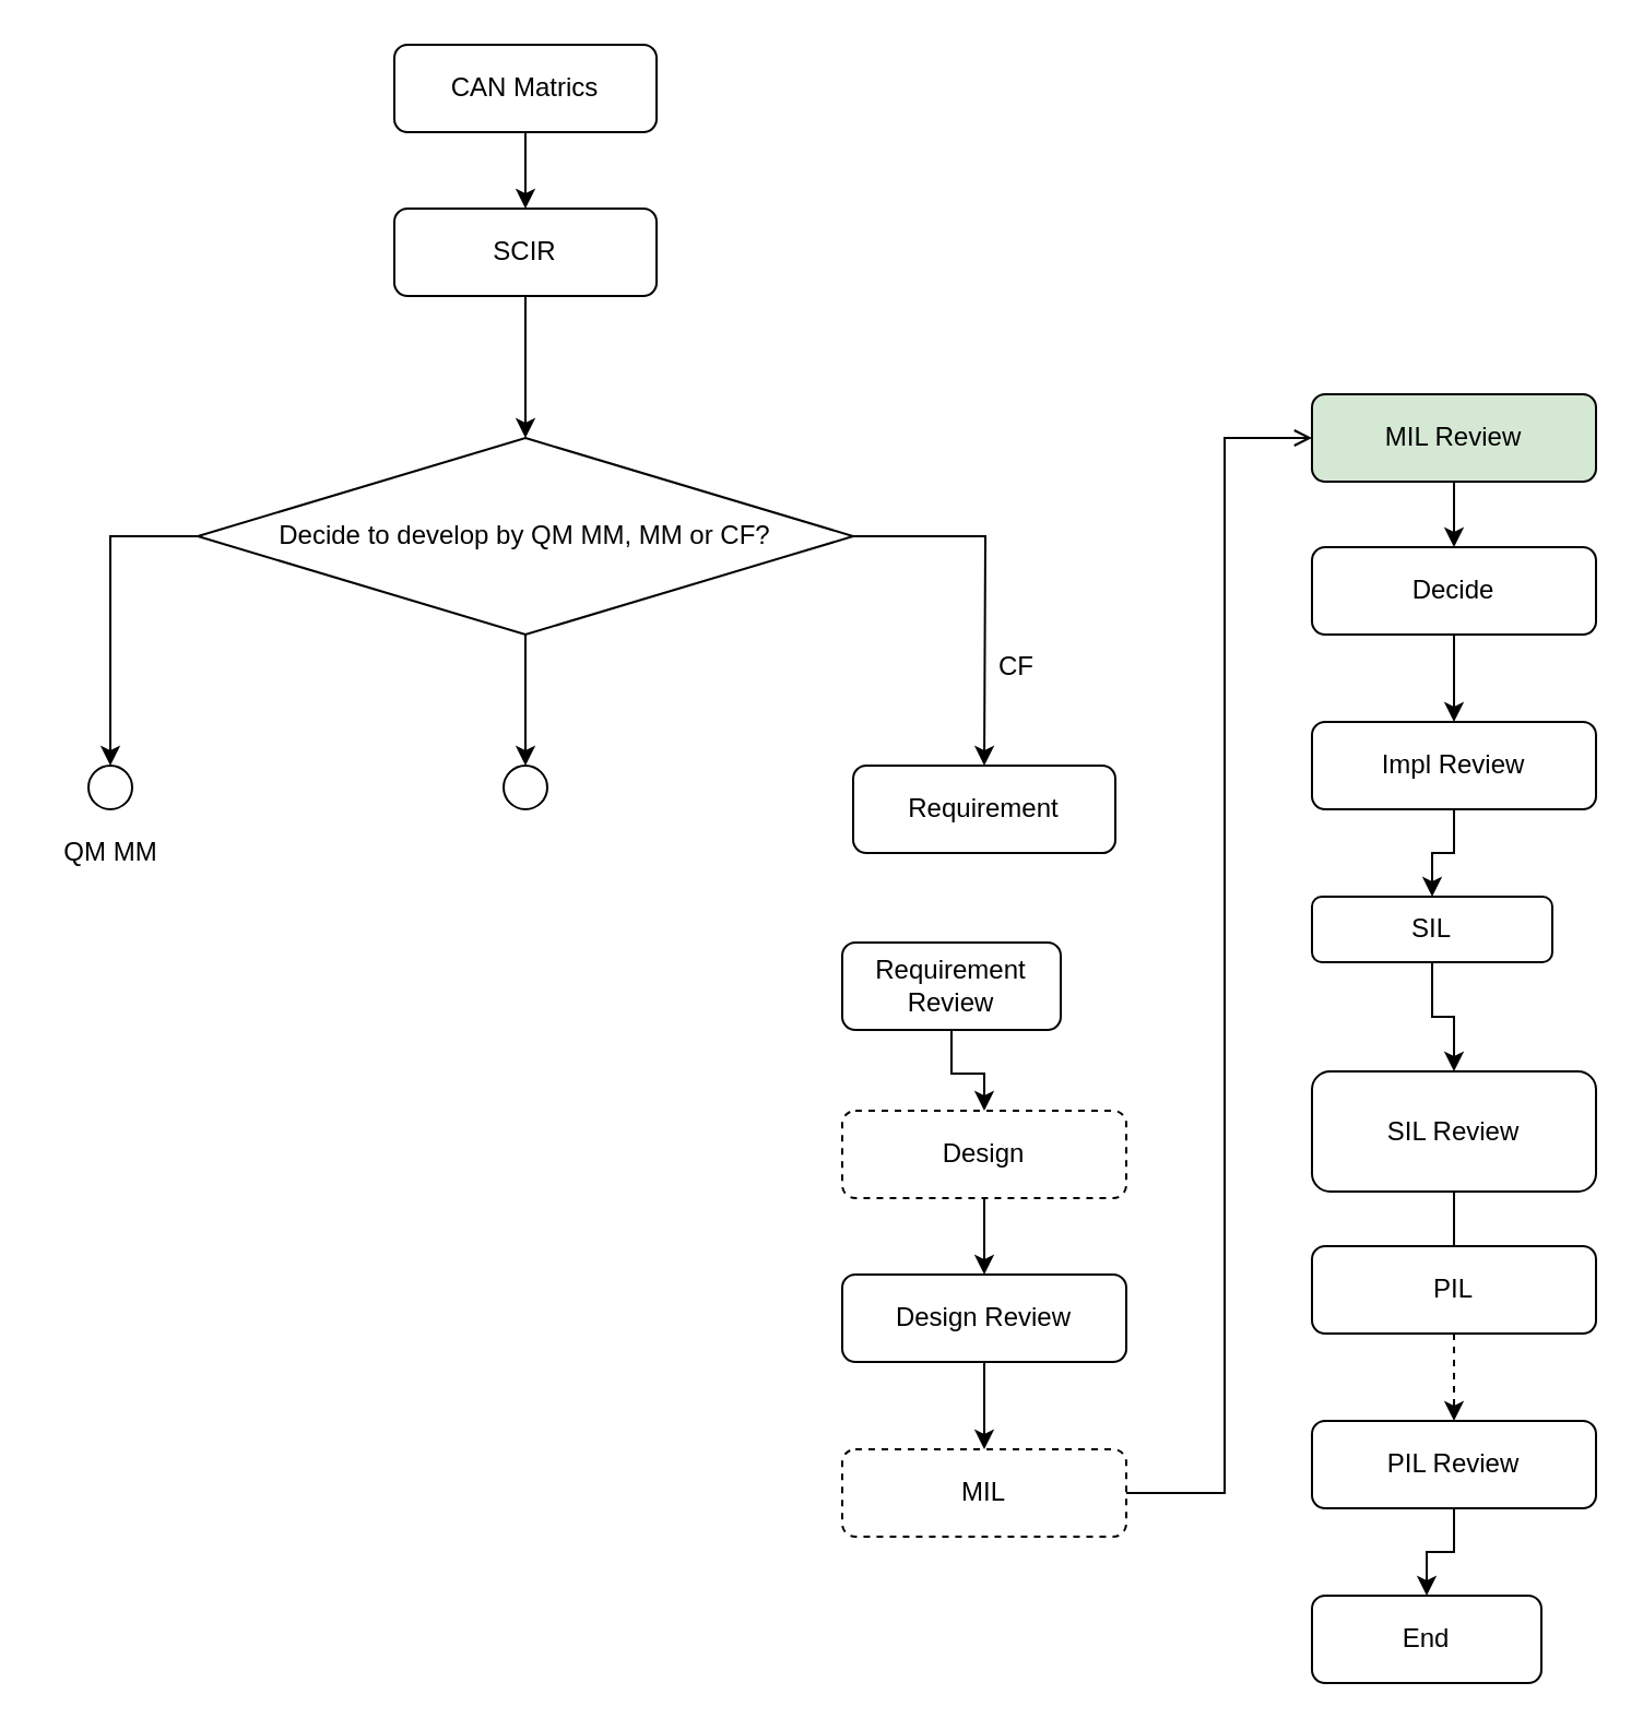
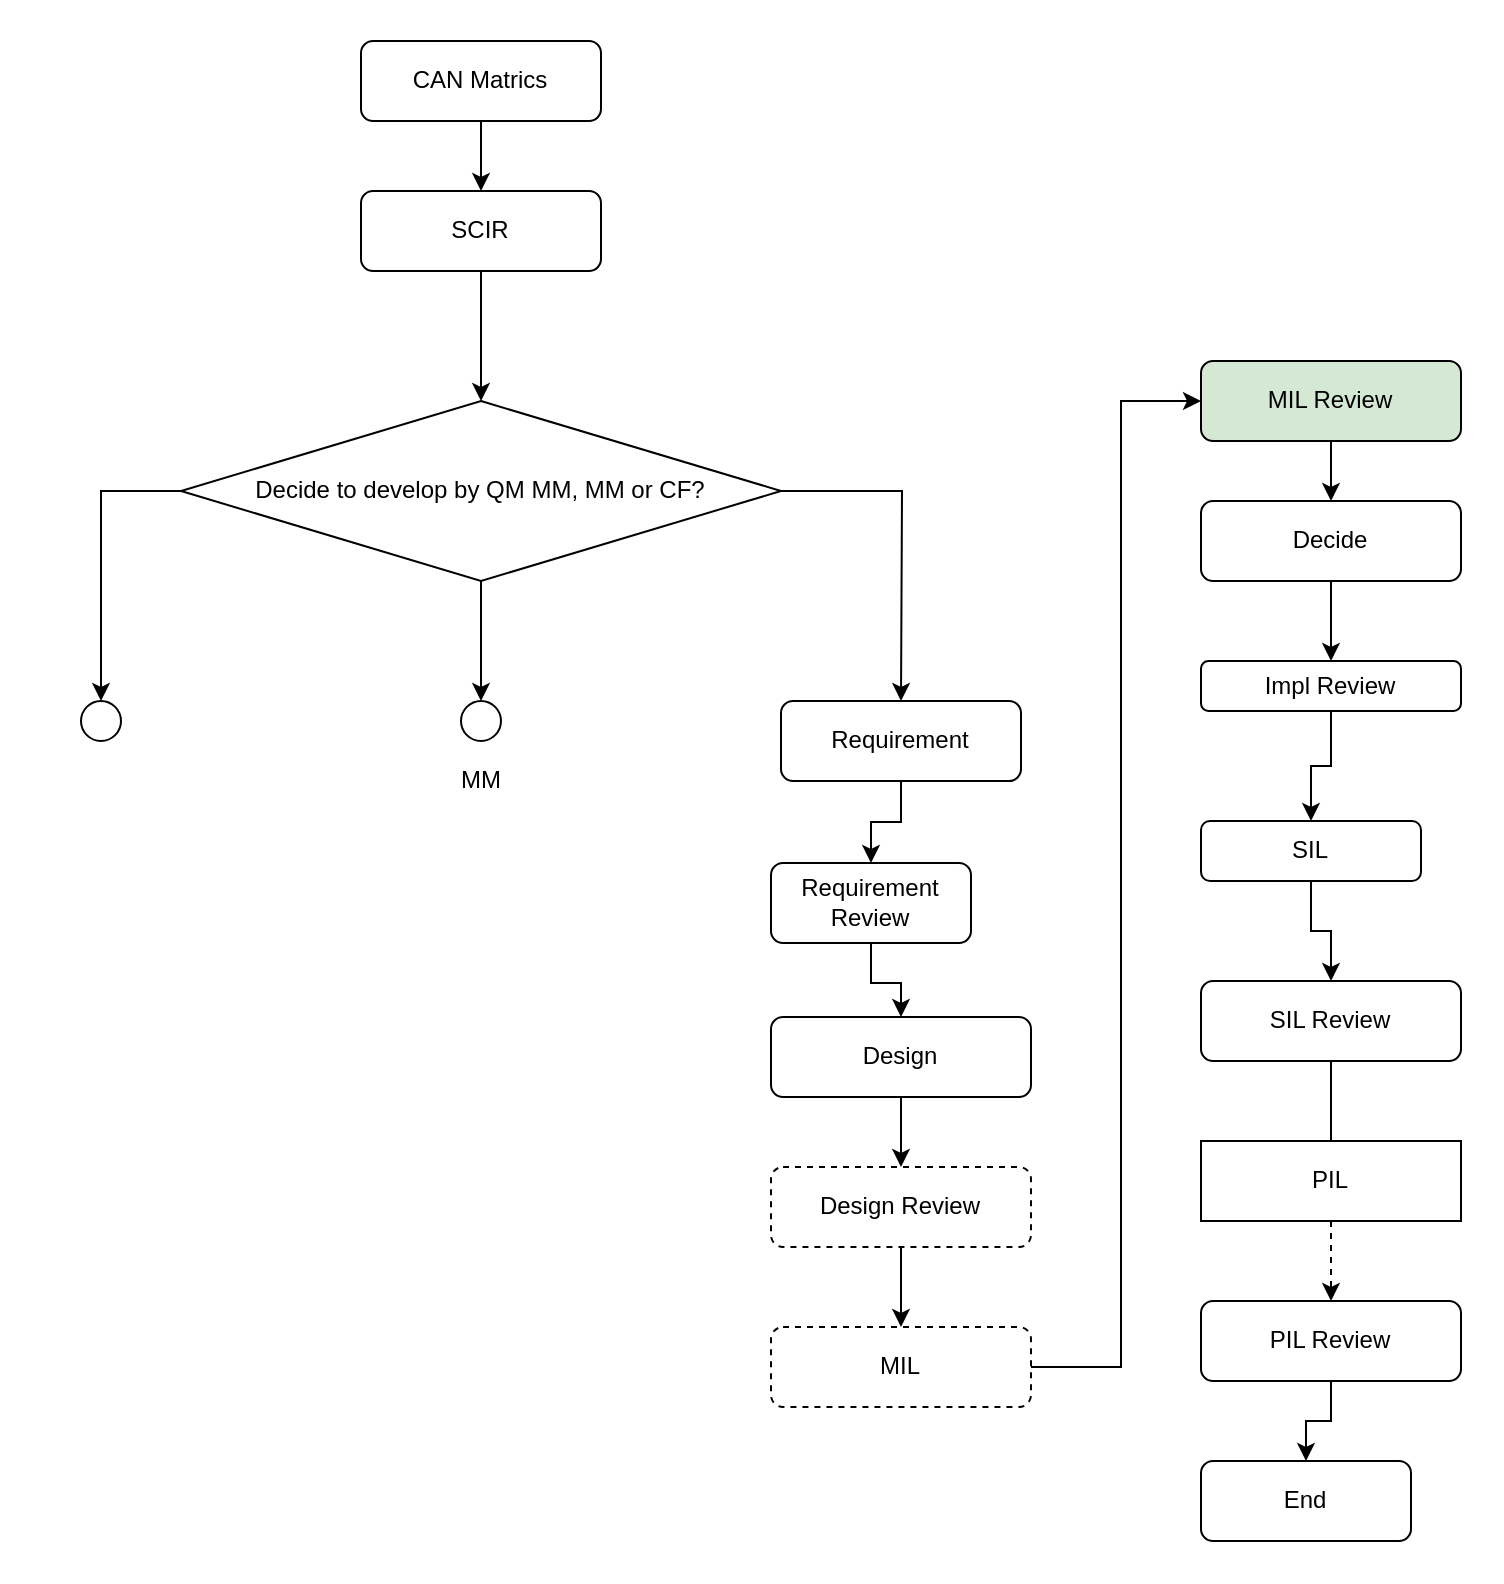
  <mxCell id="0" />
  <mxCell id="1" parent="0" />
  <mxCell id="2" value="" style="edgeStyle=orthogonalEdgeStyle;rounded=0;orthogonalLoop=1;jettySize=auto;html=1;" edge="1" parent="1" source="3" target="5"><mxGeometry relative="1" as="geometry" /></mxCell>
  <mxCell id="3" value="CAN Matrics" style="rounded=1;whiteSpace=wrap;html=1;fontSize=12;glass=0;strokeWidth=1;shadow=0;" parent="1" vertex="1"><mxGeometry x="180" y="20" width="120" height="40" as="geometry" /></mxCell>
  <mxCell id="4" value="" style="edgeStyle=orthogonalEdgeStyle;rounded=0;orthogonalLoop=1;jettySize=auto;html=1;" edge="1" parent="1" source="5" target="9"><mxGeometry relative="1" as="geometry" /></mxCell>
  <mxCell id="5" value="SCIR" style="rounded=1;whiteSpace=wrap;html=1;" vertex="1" parent="1"><mxGeometry x="180" y="95" width="120" height="40" as="geometry" /></mxCell>
  <mxCell id="6" value="" style="edgeStyle=orthogonalEdgeStyle;rounded=0;orthogonalLoop=1;jettySize=auto;html=1;" edge="1" parent="1" source="9" target="10"><mxGeometry relative="1" as="geometry" /></mxCell>
  <mxCell id="7" style="edgeStyle=orthogonalEdgeStyle;rounded=0;orthogonalLoop=1;jettySize=auto;html=1;entryX=0.5;entryY=0;entryDx=0;entryDy=0;" edge="1" parent="1" source="9" target="11"><mxGeometry relative="1" as="geometry"><Array as="points"><mxPoint x="50" y="245" /></Array></mxGeometry></mxCell>
  <mxCell id="8" style="edgeStyle=orthogonalEdgeStyle;rounded=0;orthogonalLoop=1;jettySize=auto;html=1;exitX=1;exitY=0.5;exitDx=0;exitDy=0;" edge="1" parent="1" source="9"><mxGeometry relative="1" as="geometry"><mxPoint x="450" y="350" as="targetPoint" /></mxGeometry></mxCell>
  <mxCell id="9" value="Decide to develop by QM MM, MM or CF?" style="rhombus;whiteSpace=wrap;html=1;" vertex="1" parent="1"><mxGeometry x="90" y="200" width="300" height="90" as="geometry" /></mxCell>
  <mxCell id="10" value="" style="ellipse;whiteSpace=wrap;html=1;aspect=fixed;" vertex="1" parent="1"><mxGeometry x="230" y="350" width="20" height="20" as="geometry" /></mxCell>
  <mxCell id="11" value="" style="ellipse;whiteSpace=wrap;html=1;aspect=fixed;" vertex="1" parent="1"><mxGeometry x="40" y="350" width="20" height="20" as="geometry" /></mxCell>
- <mxCell id="12" value="QM MM" style="text;html=1;align=center;verticalAlign=middle;resizable=0;points=[];autosize=1;strokeColor=none;fillColor=none;" vertex="1" parent="1"><mxGeometry y="380" width="60" height="20" as="geometry" x="20" /></mxCell>
- <mxCell id="14" value="CF" style="text;html=1;strokeColor=none;fillColor=none;align=center;verticalAlign=middle;whiteSpace=wrap;rounded=0;" vertex="1" parent="1"><mxGeometry x="420" y="290" width="90" height="30" as="geometry" /></mxCell>
+ <mxCell id="13" value="MM" style="text;html=1;align=center;verticalAlign=middle;resizable=0;points=[];autosize=1;strokeColor=none;fillColor=none;" vertex="1" parent="1"><mxGeometry x="220" y="380" width="40" height="20" as="geometry" /></mxCell>
+ <mxCell id="15" value="" style="edgeStyle=orthogonalEdgeStyle;rounded=0;orthogonalLoop=1;jettySize=auto;html=1;" edge="1" parent="1" source="16" target="18"><mxGeometry relative="1" as="geometry" /></mxCell>
  <mxCell id="16" value="Requirement" style="rounded=1;whiteSpace=wrap;html=1;" vertex="1" parent="1"><mxGeometry x="390" y="350" width="120" height="40" as="geometry" /></mxCell>
  <mxCell id="17" value="" style="edgeStyle=orthogonalEdgeStyle;rounded=0;orthogonalLoop=1;jettySize=auto;html=1;" edge="1" parent="1" source="18" target="20"><mxGeometry relative="1" as="geometry" /></mxCell>
  <mxCell id="18" value="Requirement Review" style="rounded=1;whiteSpace=wrap;html=1;" vertex="1" parent="1"><mxGeometry x="385" y="431" width="100" height="40" as="geometry" /></mxCell>
  <mxCell id="19" value="" style="edgeStyle=orthogonalEdgeStyle;rounded=0;orthogonalLoop=1;jettySize=auto;html=1;" edge="1" parent="1" source="20" target="22"><mxGeometry relative="1" as="geometry" /></mxCell>
- <mxCell id="20" value="Design" style="rounded=1;whiteSpace=wrap;html=1;dashed=1;" vertex="1" parent="1"><mxGeometry x="385" y="508" width="130" height="40" as="geometry" /></mxCell>
+ <mxCell id="20" value="Design" style="rounded=1;whiteSpace=wrap;html=1;" vertex="1" parent="1"><mxGeometry x="385" y="508" width="130" height="40" as="geometry" /></mxCell>
  <mxCell id="21" value="" style="edgeStyle=orthogonalEdgeStyle;rounded=0;orthogonalLoop=1;jettySize=auto;html=1;" edge="1" parent="1" source="22" target="24"><mxGeometry relative="1" as="geometry" /></mxCell>
- <mxCell id="22" value="Design Review" style="rounded=1;whiteSpace=wrap;html=1;" vertex="1" parent="1"><mxGeometry x="385" y="583" width="130" height="40" as="geometry" /></mxCell>
- <mxCell id="23" value="" style="edgeStyle=orthogonalEdgeStyle;rounded=0;orthogonalLoop=1;jettySize=auto;html=1;endArrow=open;" edge="1" parent="1" source="24" target="26"><mxGeometry relative="1" as="geometry"><Array as="points"><mxPoint x="560" y="683" /><mxPoint x="560" y="200" /></Array></mxGeometry></mxCell>
+ <mxCell id="22" value="Design Review" style="rounded=1;whiteSpace=wrap;html=1;dashed=1;" vertex="1" parent="1"><mxGeometry x="385" y="583" width="130" height="40" as="geometry" /></mxCell>
+ <mxCell id="23" value="" style="edgeStyle=orthogonalEdgeStyle;rounded=0;orthogonalLoop=1;jettySize=auto;html=1;" edge="1" parent="1" source="24" target="26"><mxGeometry relative="1" as="geometry"><Array as="points"><mxPoint x="560" y="683" /><mxPoint x="560" y="200" /></Array></mxGeometry></mxCell>
  <mxCell id="24" value="MIL" style="rounded=1;whiteSpace=wrap;html=1;dashed=1;" vertex="1" parent="1"><mxGeometry x="385" y="663" width="130" height="40" as="geometry" /></mxCell>
  <mxCell id="25" value="" style="edgeStyle=orthogonalEdgeStyle;rounded=0;orthogonalLoop=1;jettySize=auto;html=1;" edge="1" parent="1" source="26" target="28"><mxGeometry relative="1" as="geometry" /></mxCell>
  <mxCell id="26" value="MIL Review" style="rounded=1;whiteSpace=wrap;html=1;fillColor=#d5e8d4;" vertex="1" parent="1"><mxGeometry x="600" y="180" width="130" height="40" as="geometry" /></mxCell>
  <mxCell id="27" value="" style="edgeStyle=orthogonalEdgeStyle;rounded=0;orthogonalLoop=1;jettySize=auto;html=1;" edge="1" parent="1" source="28" target="30"><mxGeometry relative="1" as="geometry" /></mxCell>
  <mxCell id="28" value="Decide" style="rounded=1;whiteSpace=wrap;html=1;" vertex="1" parent="1"><mxGeometry x="600" y="250" width="130" height="40" as="geometry" /></mxCell>
  <mxCell id="29" value="" style="edgeStyle=orthogonalEdgeStyle;rounded=0;orthogonalLoop=1;jettySize=auto;html=1;" edge="1" parent="1" source="30" target="32"><mxGeometry relative="1" as="geometry" /></mxCell>
- <mxCell id="30" value="Impl Review" style="rounded=1;whiteSpace=wrap;html=1;" vertex="1" parent="1"><mxGeometry x="600" y="330" width="130" height="40" as="geometry" /></mxCell>
+ <mxCell id="30" value="Impl Review" style="rounded=1;whiteSpace=wrap;html=1;" vertex="1" parent="1"><mxGeometry x="600" y="330" width="130" height="25" as="geometry" /></mxCell>
  <mxCell id="31" value="" style="edgeStyle=orthogonalEdgeStyle;rounded=0;orthogonalLoop=1;jettySize=auto;html=1;" edge="1" parent="1" source="32" target="34"><mxGeometry relative="1" as="geometry" /></mxCell>
  <mxCell id="32" value="SIL" style="rounded=1;whiteSpace=wrap;html=1;" vertex="1" parent="1"><mxGeometry x="600" y="410" width="110" height="30" as="geometry" /></mxCell>
  <mxCell id="33" value="" style="edgeStyle=orthogonalEdgeStyle;rounded=0;orthogonalLoop=1;jettySize=auto;html=1;endArrow=none;" edge="1" parent="1" source="34" target="36"><mxGeometry relative="1" as="geometry" /></mxCell>
- <mxCell id="34" value="SIL Review" style="rounded=1;whiteSpace=wrap;html=1;" vertex="1" parent="1"><mxGeometry x="600" y="490" width="130" height="55" as="geometry" /></mxCell>
+ <mxCell id="34" value="SIL Review" style="rounded=1;whiteSpace=wrap;html=1;" vertex="1" parent="1"><mxGeometry x="600" y="490" width="130" height="40" as="geometry" /></mxCell>
  <mxCell id="35" value="" style="edgeStyle=orthogonalEdgeStyle;rounded=0;orthogonalLoop=1;jettySize=auto;html=1;dashed=1;" edge="1" parent="1" source="36" target="38"><mxGeometry relative="1" as="geometry" /></mxCell>
- <mxCell id="36" value="PIL" style="rounded=1;whiteSpace=wrap;html=1;" vertex="1" parent="1"><mxGeometry x="600" y="570" width="130" height="40" as="geometry" /></mxCell>
+ <mxCell id="36" value="PIL" style="whiteSpace=wrap;html=1;rounded=0;" vertex="1" parent="1"><mxGeometry x="600" y="570" width="130" height="40" as="geometry" /></mxCell>
  <mxCell id="37" value="" style="edgeStyle=orthogonalEdgeStyle;rounded=0;orthogonalLoop=1;jettySize=auto;html=1;" edge="1" parent="1" source="38" target="39"><mxGeometry relative="1" as="geometry" /></mxCell>
  <mxCell id="38" value="PIL Review" style="rounded=1;whiteSpace=wrap;html=1;" vertex="1" parent="1"><mxGeometry x="600" y="650" width="130" height="40" as="geometry" /></mxCell>
  <mxCell id="39" value="End" style="rounded=1;whiteSpace=wrap;html=1;" vertex="1" parent="1"><mxGeometry x="600" y="730" width="105" height="40" as="geometry" /></mxCell>
